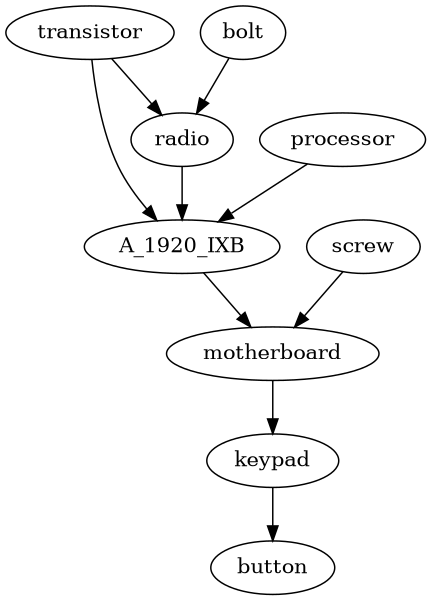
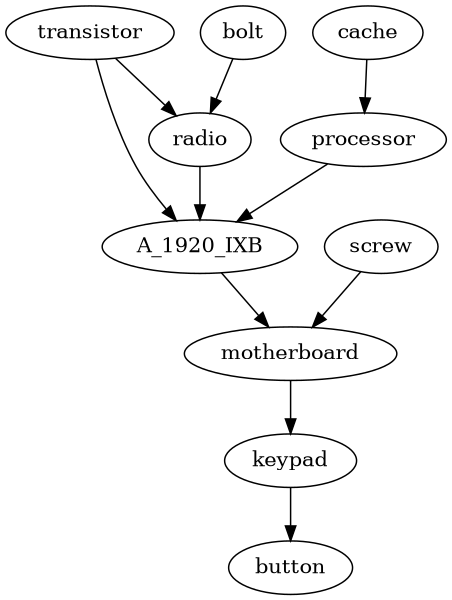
  digraph {
    motherboard
    keypad
    button
    A_1920_IXB
    screw
    transistor
    radio
    processor
    bolt
+   cache
    motherboard -> keypad
    keypad -> button
    A_1920_IXB -> motherboard
    screw -> motherboard
    transistor -> A_1920_IXB
    transistor -> radio
    radio -> A_1920_IXB
    processor -> A_1920_IXB
    bolt -> radio
+   cache -> processor
  }
